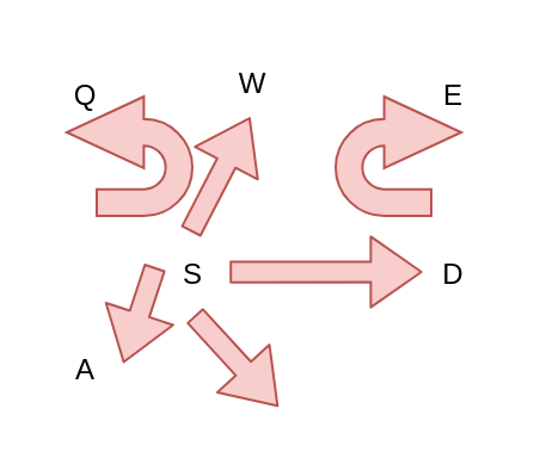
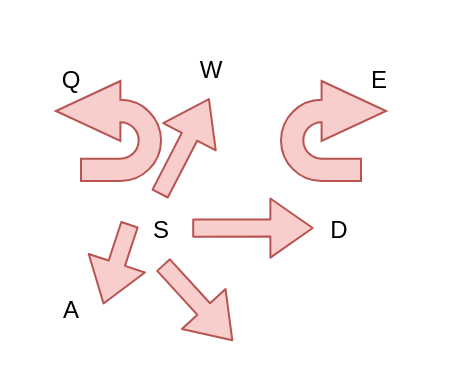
  <mxCell id="0" />
  <mxCell id="1" parent="0" />
  <mxCell id="2" value="Q" style="text;html=1;align=center;verticalAlign=middle;resizable=0;points=[];autosize=1;strokeColor=none;fillColor=none;" parent="1" vertex="1"><mxGeometry x="20" y="25" width="30" height="30" as="geometry" /></mxCell>
  <mxCell id="3" value="W" style="text;html=1;align=center;verticalAlign=middle;resizable=0;points=[];autosize=1;strokeColor=none;fillColor=none;" parent="1" vertex="1"><mxGeometry x="90" y="20" width="30" height="30" as="geometry" /></mxCell>
  <mxCell id="4" value="E" style="text;html=1;align=center;verticalAlign=middle;resizable=0;points=[];autosize=1;strokeColor=none;fillColor=none;" parent="1" vertex="1"><mxGeometry x="174" y="25" width="30" height="30" as="geometry" /></mxCell>
  <mxCell id="5" value="A" style="text;html=1;align=center;verticalAlign=middle;resizable=0;points=[];autosize=1;strokeColor=none;fillColor=none;" parent="1" vertex="1"><mxGeometry x="20" y="140" width="30" height="30" as="geometry" /></mxCell>
  <mxCell id="6" value="S" style="text;html=1;align=center;verticalAlign=middle;resizable=0;points=[];autosize=1;strokeColor=none;fillColor=none;" parent="1" vertex="1"><mxGeometry x="65" y="100" width="30" height="30" as="geometry" /></mxCell>
- <mxCell id="7" value="D" style="text;html=1;align=center;verticalAlign=middle;resizable=0;points=[];autosize=1;strokeColor=none;fillColor=none;" parent="1" vertex="1"><mxGeometry x="174" y="100" width="30" height="30" as="geometry" /></mxCell>
+ <mxCell id="7" value="D" style="text;html=1;align=center;verticalAlign=middle;resizable=0;points=[];autosize=1;strokeColor=none;fillColor=none;" parent="1" vertex="1"><mxGeometry x="154" y="100" width="30" height="30" as="geometry" /></mxCell>
  <mxCell id="8" value="" style="shape=flexArrow;endArrow=classic;html=1;fillColor=#f8cecc;strokeColor=#b85450;width=8.571;endSize=6.726;entryX=0.473;entryY=0.954;entryDx=0;entryDy=0;entryPerimeter=0;exitX=0.478;exitY=-0.109;exitDx=0;exitDy=0;exitPerimeter=0;" parent="1" source="6" target="3" edge="1"><mxGeometry width="50" height="50" relative="1" as="geometry"><mxPoint x="110" y="100" as="sourcePoint" /><mxPoint x="60.21" y="59.06" as="targetPoint" /></mxGeometry></mxCell>
  <mxCell id="9" value="" style="shape=flexArrow;endArrow=classic;html=1;fillColor=#f8cecc;strokeColor=#b85450;width=8.571;endSize=6.726;entryX=1.037;entryY=0.39;entryDx=0;entryDy=0;entryPerimeter=0;exitX=-0.02;exitY=0.38;exitDx=0;exitDy=0;exitPerimeter=0;" parent="1" source="6" target="5" edge="1"><mxGeometry width="50" height="50" relative="1" as="geometry"><mxPoint x="90" y="110" as="sourcePoint" /><mxPoint x="60.21" y="59.06" as="targetPoint" /></mxGeometry></mxCell>
  <mxCell id="10" value="" style="shape=flexArrow;endArrow=classic;html=1;fillColor=#f8cecc;strokeColor=#b85450;width=8.571;endSize=6.726;entryX=0.079;entryY=0.45;entryDx=0;entryDy=0;entryPerimeter=0;exitX=1.02;exitY=0.451;exitDx=0;exitDy=0;exitPerimeter=0;" parent="1" source="6" target="7" edge="1"><mxGeometry width="50" height="50" relative="1" as="geometry"><mxPoint x="150" y="115" as="sourcePoint" /><mxPoint x="61.11" y="121.7" as="targetPoint" /></mxGeometry></mxCell>
  <mxCell id="11" value="" style="shape=flexArrow;endArrow=classic;html=1;fillColor=#f8cecc;strokeColor=#b85450;width=8.571;endSize=6.726;exitX=0.531;exitY=1.056;exitDx=0;exitDy=0;exitPerimeter=0;" parent="1" source="6" edge="1"><mxGeometry width="50" height="50" relative="1" as="geometry"><mxPoint x="124.34" y="106.73" as="sourcePoint" /><mxPoint x="116" y="170" as="targetPoint" /></mxGeometry></mxCell>
  <mxCell id="12" value="" style="html=1;shadow=0;dashed=0;align=center;verticalAlign=middle;shape=mxgraph.arrows2.uTurnArrow;dy=5.59;arrowHead=30;dx2=32.26;fillColor=#f8cecc;strokeColor=#b85450;" vertex="1" parent="1"><mxGeometry x="140" y="40" width="40" height="50" as="geometry" /></mxCell>
  <mxCell id="13" value="" style="html=1;shadow=0;dashed=0;align=center;verticalAlign=middle;shape=mxgraph.arrows2.uTurnArrow;dy=5.59;arrowHead=30;dx2=32.26;fillColor=#f8cecc;strokeColor=#b85450;flipV=1;flipH=0;rotation=-180;" vertex="1" parent="1"><mxGeometry x="40" y="40" width="40" height="50" as="geometry" /></mxCell>
